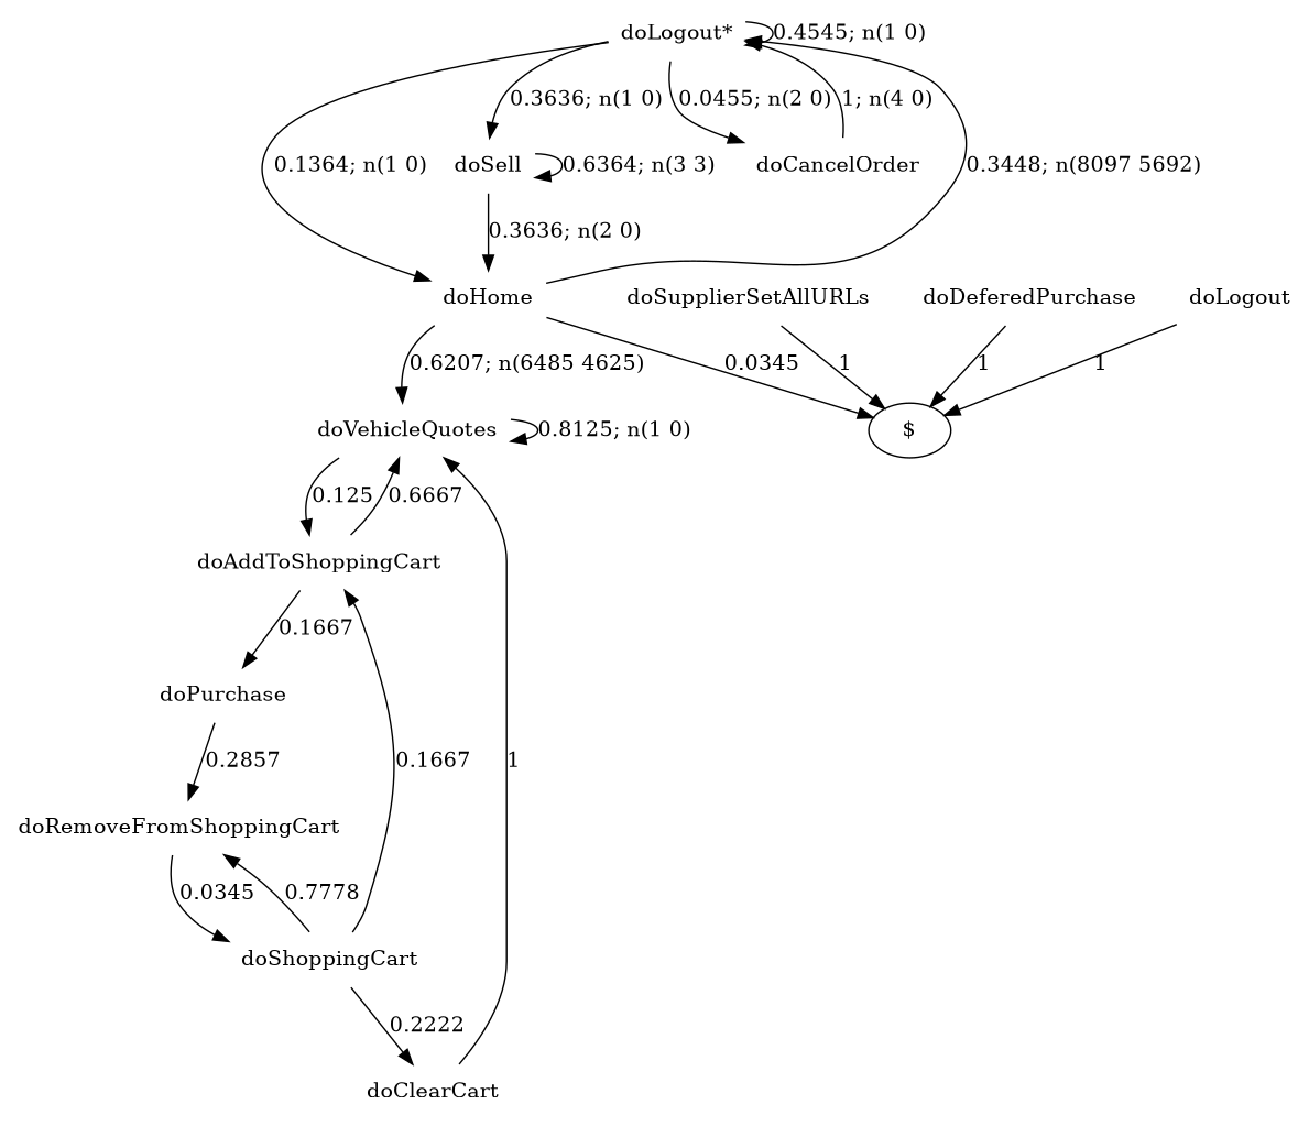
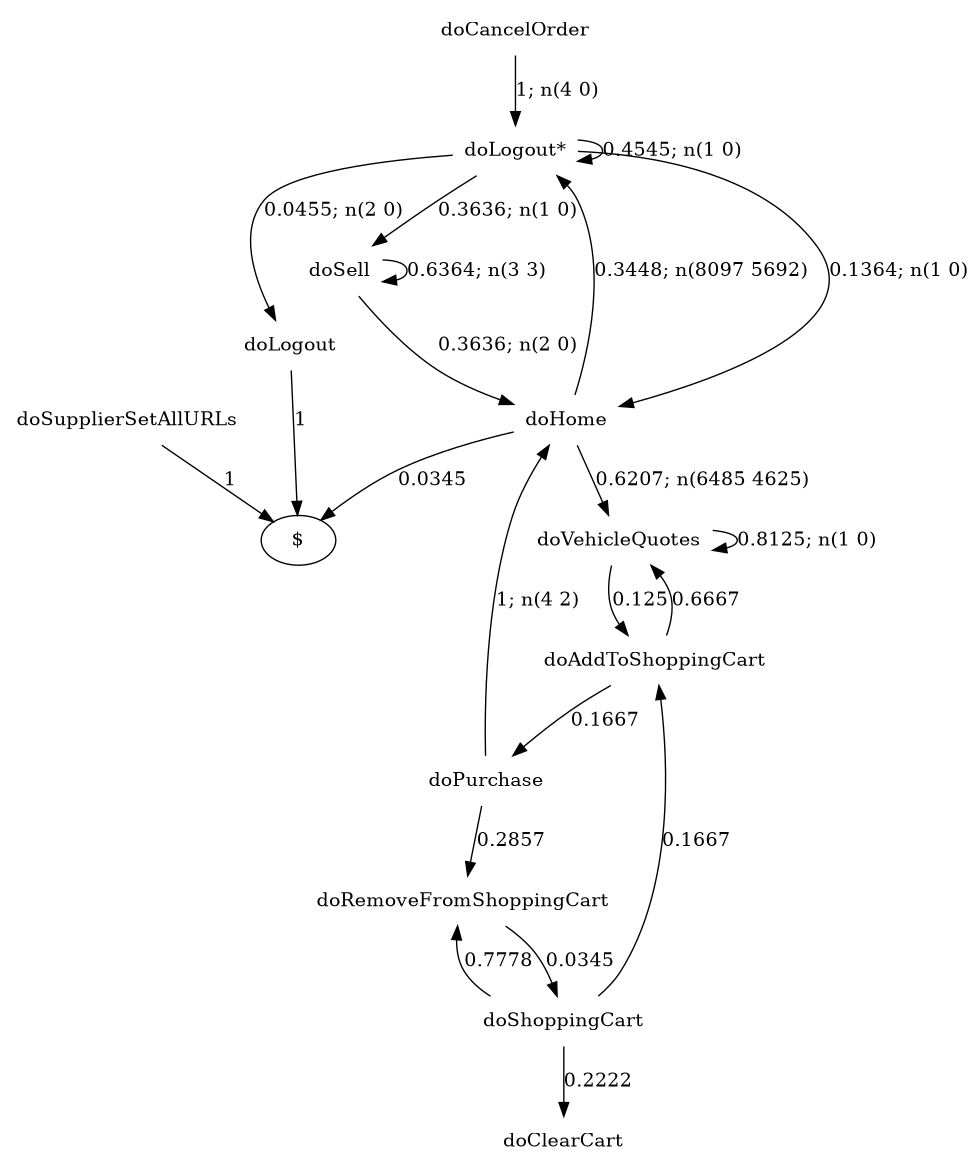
  digraph {
    node [shape=none]
    edge [style=solid]
    n1 [label="doLogout*"]
    n2 [label=doHome]
    n3 [label=doSell]
    n4 [label=doCancelOrder]
    "$" [shape=""]
    n6 [label=doVehicleQuotes]
    n7 [label=doSupplierSetAllURLs]
    n8 [label=doAddToShoppingCart]
    n9 [label=doPurchase]
    n10 [label=doShoppingCart]
    n11 [label=doClearCart]
    n12 [label=doRemoveFromShoppingCart]
-   n13 [label=doDeferedPurchase]
    n14 [label=doLogout]
    n1 -> n1 [label="0.4545; n(1 0)"]
    n1 -> n2 [label="0.1364; n(1 0)"]
    n1 -> n3 [label="0.3636; n(1 0)"]
-   n1 -> n4 [label="0.0455; n(2 0)"]
+   n1 -> n14 [label="0.0455; n(2 0)"]
    n2 -> n1 [label="0.3448; n(8097 5692)"]
    n2 -> "$" [label=0.0345]
    n2 -> n6 [label="0.6207; n(6485 4625)"]
    n3 -> n2 [label="0.3636; n(2 0)"]
    n3 -> n3 [label="0.6364; n(3 3)"]
    n4 -> n1 [label="1; n(4 0)"]
    n6 -> n6 [label="0.8125; n(1 0)"]
    n6 -> n8 [label=0.125]
    n7 -> "$" [label=1]
    n8 -> n6 [label=0.6667]
    n8 -> n9 [label=0.1667]
+   n9 -> n2 [label="1; n(4 2)"]
    n9 -> n12 [label=0.2857]
    n10 -> n8 [label=0.1667]
    n10 -> n11 [label=0.2222]
    n10 -> n12 [label=0.7778]
-   n11 -> n6 [label=1]
    n12 -> n10 [label=0.0345]
-   n13 -> "$" [label=1]
    n14 -> "$" [label=1]
  }
